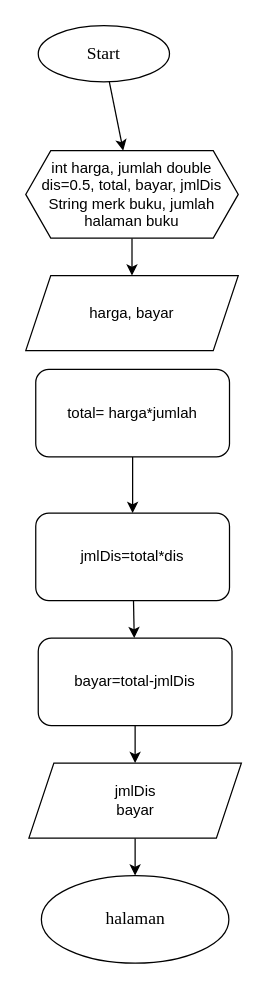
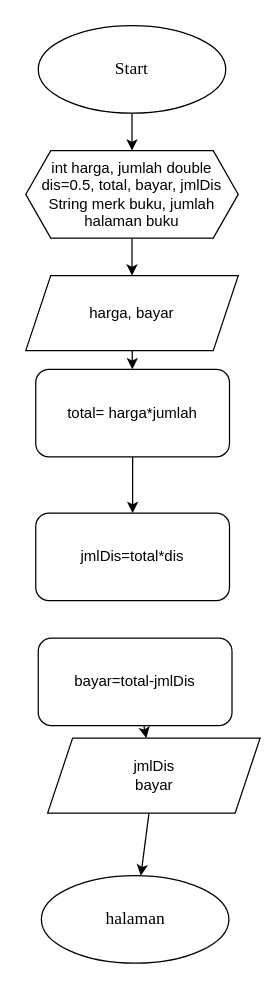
  <mxCell id="0" />
  <mxCell id="1" parent="0" />
  <mxCell id="2" value="" style="edgeStyle=none;html=1;" edge="1" parent="1" source="3" target="5"><mxGeometry relative="1" as="geometry" /></mxCell>
- <mxCell id="3" value="&lt;font style=&quot;font-size: 14px;&quot;&gt;Start&lt;/font&gt;" style="ellipse;whiteSpace=wrap;html=1;fontFamily=Times New Roman;" vertex="1" parent="1"><mxGeometry x="30" y="20" width="105" height="45" as="geometry" /></mxCell>
+ <mxCell id="3" value="&lt;font style=&quot;font-size: 14px;&quot;&gt;Start&lt;/font&gt;" style="ellipse;whiteSpace=wrap;html=1;fontFamily=Times New Roman;" vertex="1" parent="1"><mxGeometry x="30" y="20" width="150" height="70" as="geometry" /></mxCell>
  <mxCell id="4" value="" style="edgeStyle=none;html=1;" edge="1" parent="1" source="5" target="7"><mxGeometry relative="1" as="geometry" /></mxCell>
  <mxCell id="5" value="int harga, jumlah double dis=0.5, total, bayar, jmlDis&lt;br&gt;String merk buku, jumlah halaman buku" style="shape=hexagon;perimeter=hexagonPerimeter2;whiteSpace=wrap;html=1;fixedSize=1;" vertex="1" parent="1"><mxGeometry x="20" y="120" width="170" height="70" as="geometry" /></mxCell>
+ <mxCell id="6" value="" style="edgeStyle=none;html=1;" edge="1" parent="1" source="7" target="9"><mxGeometry relative="1" as="geometry" /></mxCell>
  <mxCell id="7" value="harga, bayar" style="shape=parallelogram;perimeter=parallelogramPerimeter;whiteSpace=wrap;html=1;fixedSize=1;" vertex="1" parent="1"><mxGeometry x="20" y="220" width="170" height="60" as="geometry" /></mxCell>
  <mxCell id="8" value="" style="edgeStyle=none;html=1;" edge="1" parent="1" source="9"><mxGeometry relative="1" as="geometry"><mxPoint x="105.5" y="410" as="targetPoint" /></mxGeometry></mxCell>
  <mxCell id="9" value="total= harga*jumlah" style="rounded=1;whiteSpace=wrap;html=1;" vertex="1" parent="1"><mxGeometry x="28" y="295" width="155" height="70" as="geometry" /></mxCell>
- <mxCell id="10" value="" style="edgeStyle=none;html=1;fontFamily=Times New Roman;fontSize=14;" edge="1" parent="1" source="11" target="13"><mxGeometry relative="1" as="geometry" /></mxCell>
  <mxCell id="11" value="jmlDis=total*dis" style="rounded=1;whiteSpace=wrap;html=1;" vertex="1" parent="1"><mxGeometry x="28" y="410" width="155" height="70" as="geometry" /></mxCell>
  <mxCell id="12" value="" style="edgeStyle=none;html=1;fontFamily=Times New Roman;fontSize=14;" edge="1" parent="1" source="13" target="15"><mxGeometry relative="1" as="geometry" /></mxCell>
  <mxCell id="13" value="bayar=total-jmlDis" style="rounded=1;whiteSpace=wrap;html=1;" vertex="1" parent="1"><mxGeometry x="30" y="510" width="155" height="70" as="geometry" /></mxCell>
  <mxCell id="14" value="" style="edgeStyle=none;html=1;fontFamily=Times New Roman;fontSize=14;" edge="1" parent="1" source="15" target="16"><mxGeometry relative="1" as="geometry" /></mxCell>
- <mxCell id="15" value="jmlDis&lt;br&gt;bayar" style="shape=parallelogram;perimeter=parallelogramPerimeter;whiteSpace=wrap;html=1;fixedSize=1;" vertex="1" parent="1"><mxGeometry x="22.5" y="610" width="170" height="60" as="geometry" /></mxCell>
+ <mxCell id="15" value="jmlDis&lt;br&gt;bayar" style="shape=parallelogram;perimeter=parallelogramPerimeter;whiteSpace=wrap;html=1;fixedSize=1;" vertex="1" parent="1"><mxGeometry x="37.5" y="590" width="170" height="60" as="geometry" /></mxCell>
  <mxCell id="16" value="&lt;font style=&quot;font-size: 14px;&quot;&gt;halaman&lt;/font&gt;" style="ellipse;whiteSpace=wrap;html=1;fontFamily=Times New Roman;" vertex="1" parent="1"><mxGeometry x="32.5" y="700" width="150" height="70" as="geometry" /></mxCell>
